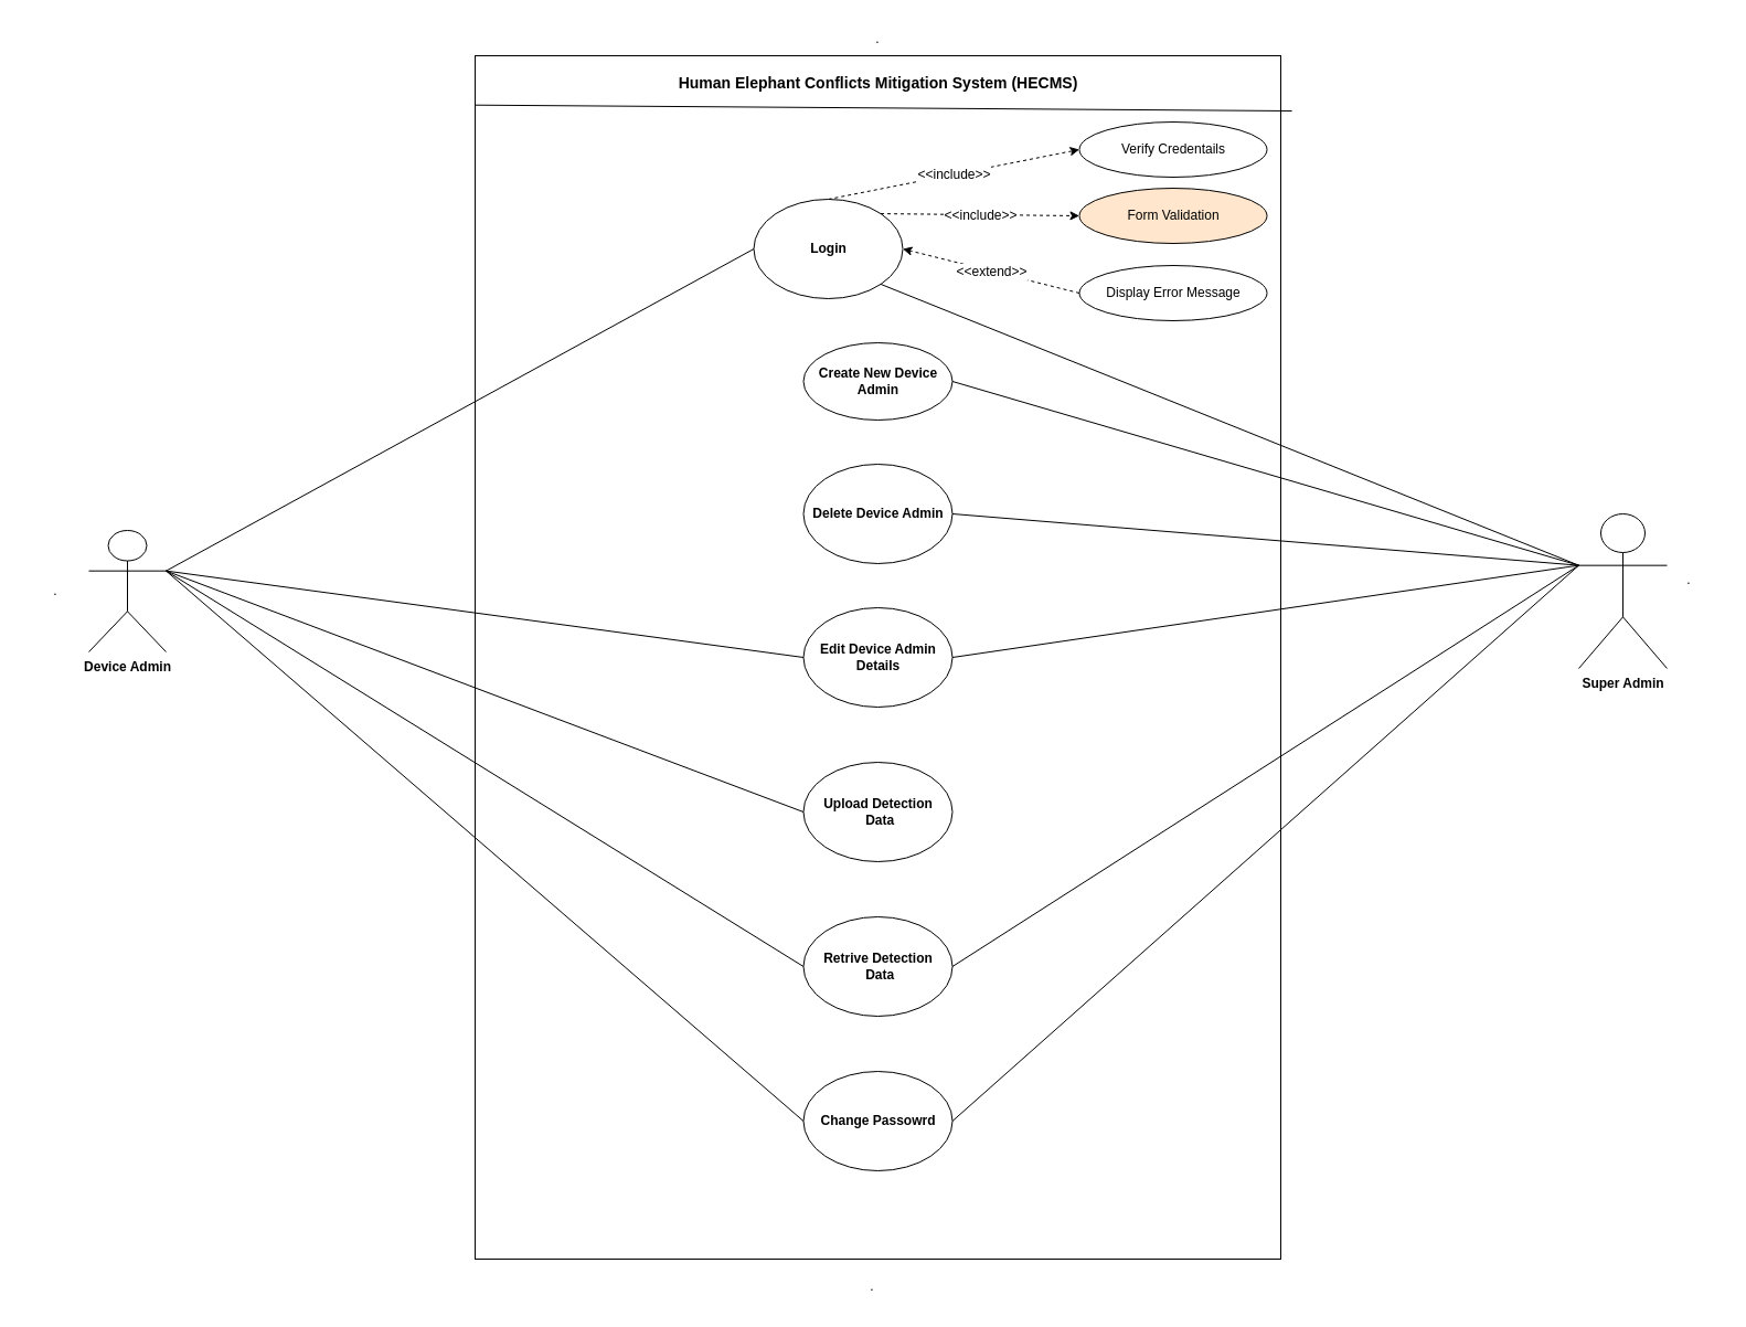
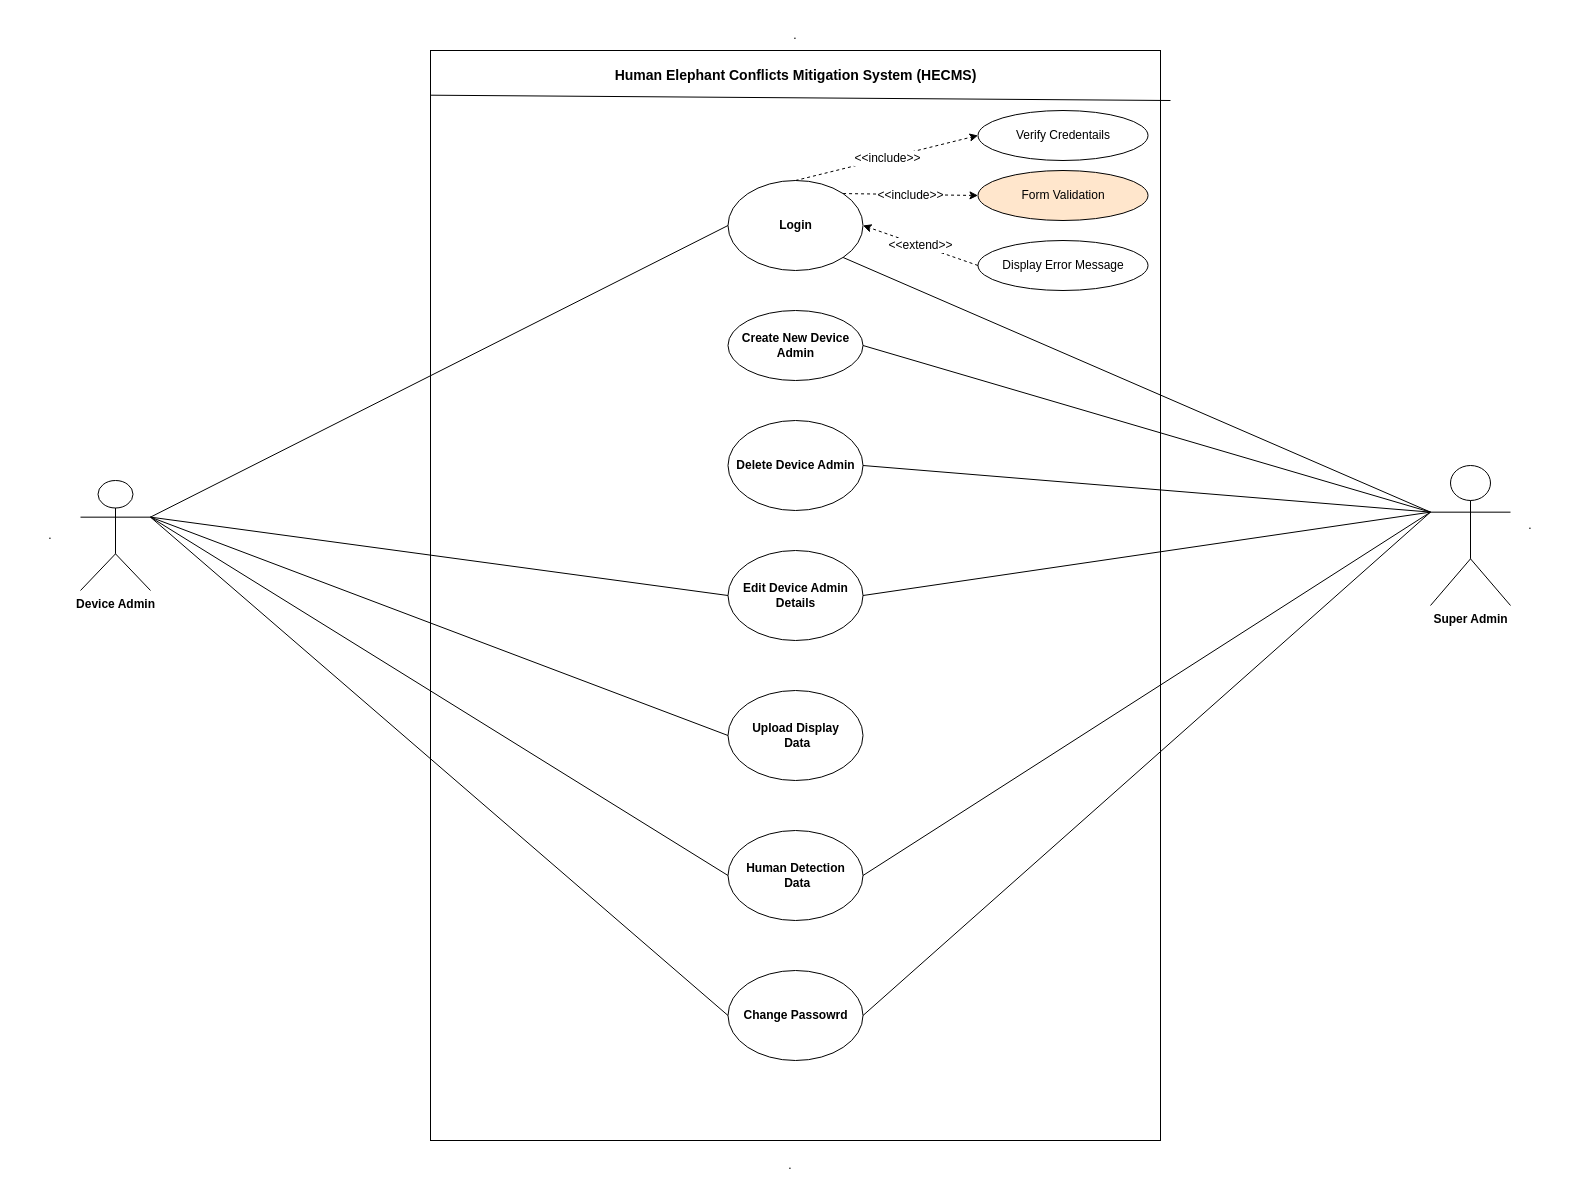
  <mxCell id="0" />
  <mxCell id="1" parent="0" />
  <mxCell id="2" value="" style="rounded=0;whiteSpace=wrap;html=1;" vertex="1" parent="1"><mxGeometry x="430" y="50" width="730" height="1090" as="geometry" /></mxCell>
- <mxCell id="3" value="&lt;b&gt;&lt;font style=&quot;font-size: 12px;&quot;&gt;Login&lt;/font&gt;&lt;/b&gt;" style="ellipse;whiteSpace=wrap;html=1;" vertex="1" parent="1"><mxGeometry x="682.5" y="180" width="135" height="90" as="geometry" /></mxCell>
+ <mxCell id="3" value="&lt;b&gt;&lt;font style=&quot;font-size: 12px;&quot;&gt;Login&lt;/font&gt;&lt;/b&gt;" style="ellipse;whiteSpace=wrap;html=1;" vertex="1" parent="1"><mxGeometry x="727.5" y="180" width="135" height="90" as="geometry" /></mxCell>
  <mxCell id="4" value="&lt;font style=&quot;font-size: 12px;&quot;&gt;Verify Credentails&lt;/font&gt;" style="ellipse;whiteSpace=wrap;html=1;" vertex="1" parent="1"><mxGeometry x="977.5" y="110" width="170" height="50" as="geometry" /></mxCell>
  <mxCell id="5" value="&lt;b&gt;Device Admin&lt;/b&gt;" style="shape=umlActor;verticalLabelPosition=bottom;verticalAlign=top;html=1;outlineConnect=0;" vertex="1" parent="1"><mxGeometry x="80" y="480" width="70" height="110" as="geometry" /></mxCell>
  <mxCell id="6" value="&lt;b&gt;Super Admin&lt;/b&gt;" style="shape=umlActor;verticalLabelPosition=bottom;verticalAlign=top;html=1;outlineConnect=0;" vertex="1" parent="1"><mxGeometry x="1430" y="465" width="80" height="140" as="geometry" /></mxCell>
  <mxCell id="7" value="&lt;font style=&quot;font-size: 12px;&quot;&gt;Form Validation&lt;/font&gt;" style="ellipse;whiteSpace=wrap;html=1;fillColor=#ffe6cc;" vertex="1" parent="1"><mxGeometry x="977.5" y="170" width="170" height="50" as="geometry" /></mxCell>
  <mxCell id="8" value="Display Error Message" style="ellipse;whiteSpace=wrap;html=1;" vertex="1" parent="1"><mxGeometry x="977.5" y="240" width="170" height="50" as="geometry" /></mxCell>
  <mxCell id="9" value="" style="endArrow=classic;html=1;rounded=0;entryX=0;entryY=0.5;entryDx=0;entryDy=0;dashed=1;exitX=0.5;exitY=0;exitDx=0;exitDy=0;" edge="1" parent="1" source="3" target="4"><mxGeometry relative="1" as="geometry"><mxPoint x="660" y="360" as="sourcePoint" /><mxPoint x="820" y="360" as="targetPoint" /></mxGeometry></mxCell>
  <mxCell id="10" value="&lt;font style=&quot;font-size: 12px;&quot;&gt;&amp;lt;&amp;lt;include&amp;gt;&amp;gt;&lt;/font&gt;" style="edgeLabel;resizable=0;html=1;align=center;verticalAlign=middle;" connectable="0" vertex="1" parent="9"><mxGeometry relative="1" as="geometry" /></mxCell>
  <mxCell id="11" value="" style="endArrow=classic;html=1;rounded=0;entryX=0;entryY=0.5;entryDx=0;entryDy=0;dashed=1;exitX=1;exitY=0;exitDx=0;exitDy=0;" edge="1" parent="1" source="3" target="7"><mxGeometry relative="1" as="geometry"><mxPoint x="695" y="420" as="sourcePoint" /><mxPoint x="830" y="275" as="targetPoint" /></mxGeometry></mxCell>
  <mxCell id="12" value="&lt;font style=&quot;font-size: 12px;&quot;&gt;&amp;lt;&amp;lt;include&amp;gt;&amp;gt;&lt;/font&gt;" style="edgeLabel;resizable=0;html=1;align=center;verticalAlign=middle;" connectable="0" vertex="1" parent="11"><mxGeometry relative="1" as="geometry" /></mxCell>
  <mxCell id="13" value="" style="endArrow=classic;html=1;rounded=0;entryX=1;entryY=0.5;entryDx=0;entryDy=0;dashed=1;exitX=0;exitY=0.5;exitDx=0;exitDy=0;" edge="1" parent="1" source="8" target="3"><mxGeometry relative="1" as="geometry"><mxPoint x="695" y="420" as="sourcePoint" /><mxPoint x="830" y="335" as="targetPoint" /></mxGeometry></mxCell>
  <mxCell id="14" value="&lt;font style=&quot;font-size: 12px;&quot;&gt;&amp;lt;&amp;lt;extend&amp;gt;&amp;gt;&lt;/font&gt;" style="edgeLabel;resizable=0;html=1;align=center;verticalAlign=middle;" connectable="0" vertex="1" parent="13"><mxGeometry relative="1" as="geometry" /></mxCell>
  <mxCell id="15" value="&lt;font style=&quot;font-size: 14px;&quot;&gt;&lt;b&gt;Human Elephant Conflicts Mitigation System (HECMS)&lt;/b&gt;&lt;/font&gt;" style="text;html=1;strokeColor=none;fillColor=none;align=center;verticalAlign=middle;whiteSpace=wrap;rounded=0;" vertex="1" parent="1"><mxGeometry x="612.5" y="60" width="365" height="30" as="geometry" /></mxCell>
  <mxCell id="16" value="" style="endArrow=none;html=1;rounded=0;exitX=0;exitY=0.041;exitDx=0;exitDy=0;exitPerimeter=0;" edge="1" parent="1" source="2"><mxGeometry width="50" height="50" relative="1" as="geometry"><mxPoint x="720" y="180" as="sourcePoint" /><mxPoint x="1170" as="targetPoint" y="100" /></mxGeometry></mxCell>
  <mxCell id="17" value="&lt;b&gt;Create New Device Admin&lt;/b&gt;" style="ellipse;whiteSpace=wrap;html=1;" vertex="1" parent="1"><mxGeometry x="727.5" y="310" width="135" height="70" as="geometry" /></mxCell>
  <mxCell id="18" value="&lt;b&gt;Edit Device Admin Details&lt;/b&gt;" style="ellipse;whiteSpace=wrap;html=1;" vertex="1" parent="1"><mxGeometry x="727.5" y="550" width="135" height="90" as="geometry" /></mxCell>
  <mxCell id="19" value="&lt;b&gt;Delete Device Admin&lt;/b&gt;" style="ellipse;whiteSpace=wrap;html=1;" vertex="1" parent="1"><mxGeometry x="727.5" y="420" width="135" height="90" as="geometry" /></mxCell>
- <mxCell id="20" value="&lt;b&gt;Retrive Detection&lt;br&gt;&amp;nbsp;Data&lt;/b&gt;" style="ellipse;whiteSpace=wrap;html=1;" vertex="1" parent="1"><mxGeometry x="727.5" y="830" width="135" height="90" as="geometry" /></mxCell>
- <mxCell id="21" value="&lt;b&gt;Upload Detection&lt;br&gt;&amp;nbsp;Data&lt;/b&gt;" style="ellipse;whiteSpace=wrap;html=1;" vertex="1" parent="1"><mxGeometry x="727.5" y="690" width="135" height="90" as="geometry" /></mxCell>
+ <mxCell id="20" value="&lt;b&gt;Human Detection&lt;br&gt;&amp;nbsp;Data&lt;/b&gt;" style="ellipse;whiteSpace=wrap;html=1;" vertex="1" parent="1"><mxGeometry x="727.5" y="830" width="135" height="90" as="geometry" /></mxCell>
+ <mxCell id="21" value="&lt;b&gt;Upload Display&lt;br&gt;&amp;nbsp;Data&lt;/b&gt;" style="ellipse;whiteSpace=wrap;html=1;" vertex="1" parent="1"><mxGeometry x="727.5" y="690" width="135" height="90" as="geometry" /></mxCell>
  <mxCell id="22" value="&lt;b&gt;Change Passowrd&lt;/b&gt;" style="ellipse;whiteSpace=wrap;html=1;" vertex="1" parent="1"><mxGeometry x="727.5" y="970" width="135" height="90" as="geometry" /></mxCell>
  <mxCell id="23" value="." style="text;html=1;strokeColor=none;fillColor=none;align=center;verticalAlign=middle;whiteSpace=wrap;rounded=0;" vertex="1" parent="1"><mxGeometry x="765" y="20" width="60" height="30" as="geometry" /></mxCell>
  <mxCell id="24" value="." style="text;html=1;strokeColor=none;fillColor=none;align=center;verticalAlign=middle;whiteSpace=wrap;rounded=0;" vertex="1" parent="1"><mxGeometry x="1500" y="510" width="60" height="30" as="geometry" /></mxCell>
  <mxCell id="25" value="." style="text;html=1;strokeColor=none;fillColor=none;align=center;verticalAlign=middle;whiteSpace=wrap;rounded=0;" vertex="1" parent="1"><mxGeometry x="20" y="520" width="60" height="30" as="geometry" /></mxCell>
  <mxCell id="26" value="." style="text;html=1;strokeColor=none;fillColor=none;align=center;verticalAlign=middle;whiteSpace=wrap;rounded=0;" vertex="1" parent="1"><mxGeometry x="760" y="1150" width="60" height="30" as="geometry" /></mxCell>
  <mxCell id="27" value="" style="endArrow=none;html=1;rounded=0;exitX=1;exitY=0.333;exitDx=0;exitDy=0;exitPerimeter=0;entryX=0;entryY=0.5;entryDx=0;entryDy=0;" edge="1" parent="1" source="5" target="3"><mxGeometry width="50" height="50" relative="1" as="geometry"><mxPoint x="540" y="420" as="sourcePoint" /><mxPoint x="590" y="370" as="targetPoint" /></mxGeometry></mxCell>
  <mxCell id="28" value="" style="endArrow=none;html=1;rounded=0;entryX=0;entryY=0.5;entryDx=0;entryDy=0;exitX=1;exitY=0.333;exitDx=0;exitDy=0;exitPerimeter=0;" edge="1" parent="1" source="5" target="18"><mxGeometry width="50" height="50" relative="1" as="geometry"><mxPoint x="510" y="570" as="sourcePoint" /><mxPoint x="560" y="520" as="targetPoint" /></mxGeometry></mxCell>
  <mxCell id="29" value="" style="endArrow=none;html=1;rounded=0;entryX=0;entryY=0.5;entryDx=0;entryDy=0;exitX=1;exitY=0.333;exitDx=0;exitDy=0;exitPerimeter=0;" edge="1" parent="1" source="5" target="21"><mxGeometry width="50" height="50" relative="1" as="geometry"><mxPoint x="150" y="820" as="sourcePoint" /><mxPoint x="200" y="770" as="targetPoint" /></mxGeometry></mxCell>
  <mxCell id="30" value="" style="endArrow=none;html=1;rounded=0;entryX=0;entryY=0.5;entryDx=0;entryDy=0;exitX=1;exitY=0.333;exitDx=0;exitDy=0;exitPerimeter=0;" edge="1" parent="1" source="5" target="20"><mxGeometry width="50" height="50" relative="1" as="geometry"><mxPoint x="160" y="950" as="sourcePoint" /><mxPoint x="210" y="900" as="targetPoint" /></mxGeometry></mxCell>
  <mxCell id="31" value="" style="endArrow=none;html=1;rounded=0;entryX=0;entryY=0.5;entryDx=0;entryDy=0;exitX=1;exitY=0.333;exitDx=0;exitDy=0;exitPerimeter=0;" edge="1" parent="1" source="5" target="22"><mxGeometry width="50" height="50" relative="1" as="geometry"><mxPoint x="530" y="1020" as="sourcePoint" /><mxPoint x="580" y="970" as="targetPoint" /></mxGeometry></mxCell>
  <mxCell id="32" value="" style="endArrow=none;html=1;rounded=0;entryX=1;entryY=1;entryDx=0;entryDy=0;exitX=0;exitY=0.333;exitDx=0;exitDy=0;exitPerimeter=0;" edge="1" parent="1" source="6" target="3"><mxGeometry width="50" height="50" relative="1" as="geometry"><mxPoint x="1870" y="310" as="sourcePoint" /><mxPoint x="1920" y="260" as="targetPoint" /></mxGeometry></mxCell>
  <mxCell id="33" value="" style="endArrow=none;html=1;rounded=0;exitX=1;exitY=0.5;exitDx=0;exitDy=0;entryX=0;entryY=0.333;entryDx=0;entryDy=0;entryPerimeter=0;" edge="1" parent="1" source="17" target="6"><mxGeometry width="50" height="50" relative="1" as="geometry"><mxPoint x="1490" y="450" as="sourcePoint" /><mxPoint x="1540" y="400" as="targetPoint" /></mxGeometry></mxCell>
  <mxCell id="34" value="" style="endArrow=none;html=1;rounded=0;exitX=1;exitY=0.5;exitDx=0;exitDy=0;entryX=0;entryY=0.333;entryDx=0;entryDy=0;entryPerimeter=0;" edge="1" parent="1" source="19" target="6"><mxGeometry width="50" height="50" relative="1" as="geometry"><mxPoint x="1520" y="380" as="sourcePoint" /><mxPoint x="1570" y="330" as="targetPoint" /></mxGeometry></mxCell>
  <mxCell id="35" value="" style="endArrow=none;html=1;rounded=0;entryX=0;entryY=0.333;entryDx=0;entryDy=0;entryPerimeter=0;exitX=1;exitY=0.5;exitDx=0;exitDy=0;" edge="1" parent="1" source="18" target="6"><mxGeometry width="50" height="50" relative="1" as="geometry"><mxPoint x="1400" y="790" as="sourcePoint" /><mxPoint x="1450" y="740" as="targetPoint" /></mxGeometry></mxCell>
  <mxCell id="36" value="" style="endArrow=none;html=1;rounded=0;entryX=0;entryY=0.333;entryDx=0;entryDy=0;entryPerimeter=0;exitX=1;exitY=0.5;exitDx=0;exitDy=0;" edge="1" parent="1" source="20" target="6"><mxGeometry width="50" height="50" relative="1" as="geometry"><mxPoint x="1570" y="750" as="sourcePoint" /><mxPoint x="1620" y="700" as="targetPoint" /></mxGeometry></mxCell>
  <mxCell id="37" value="" style="endArrow=none;html=1;rounded=0;entryX=0;entryY=0.333;entryDx=0;entryDy=0;entryPerimeter=0;exitX=1;exitY=0.5;exitDx=0;exitDy=0;" edge="1" parent="1" source="22" target="6"><mxGeometry width="50" height="50" relative="1" as="geometry"><mxPoint x="1610" y="1000" as="sourcePoint" /><mxPoint x="1660" y="950" as="targetPoint" /></mxGeometry></mxCell>
